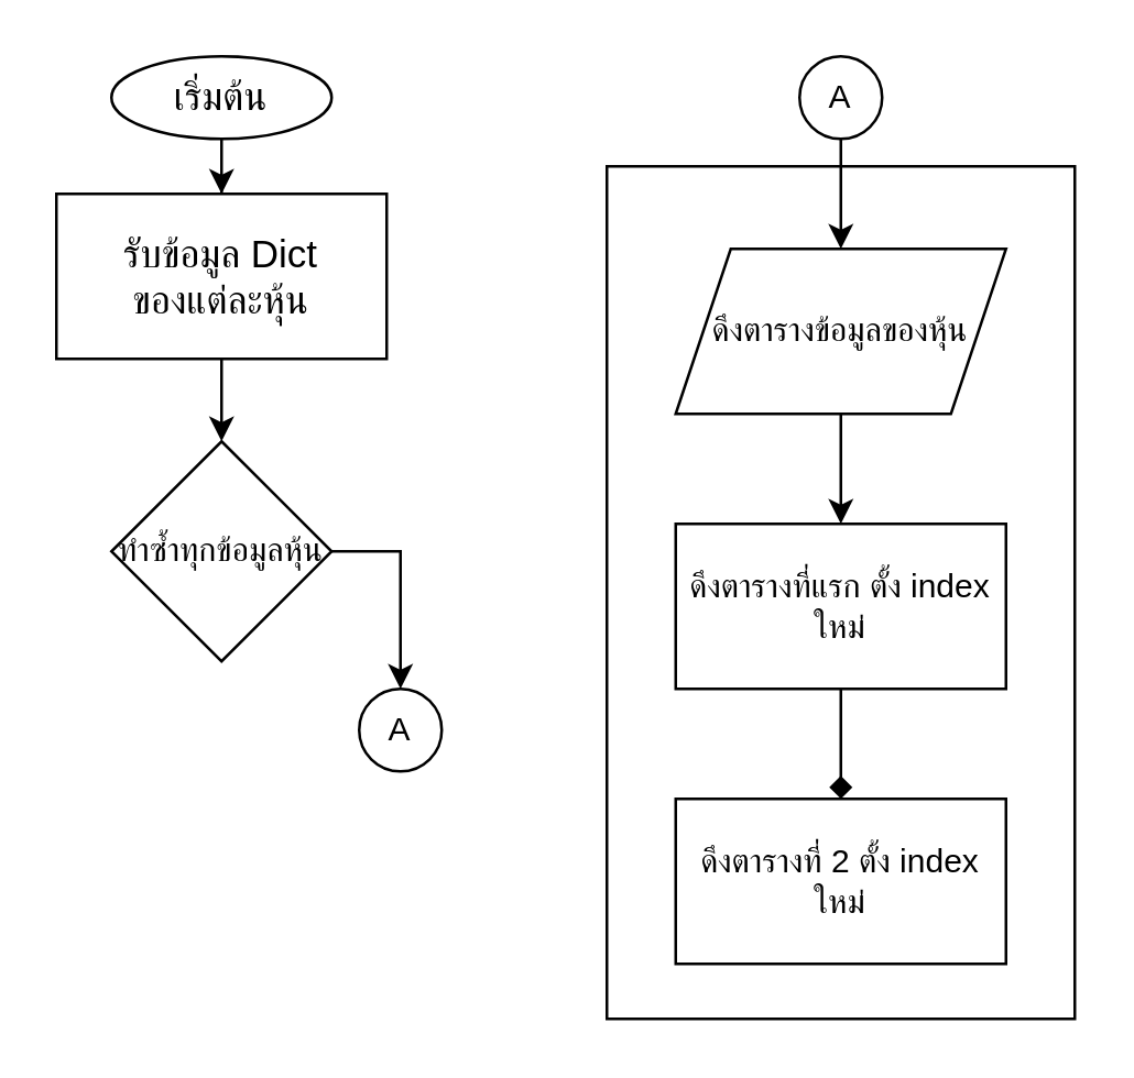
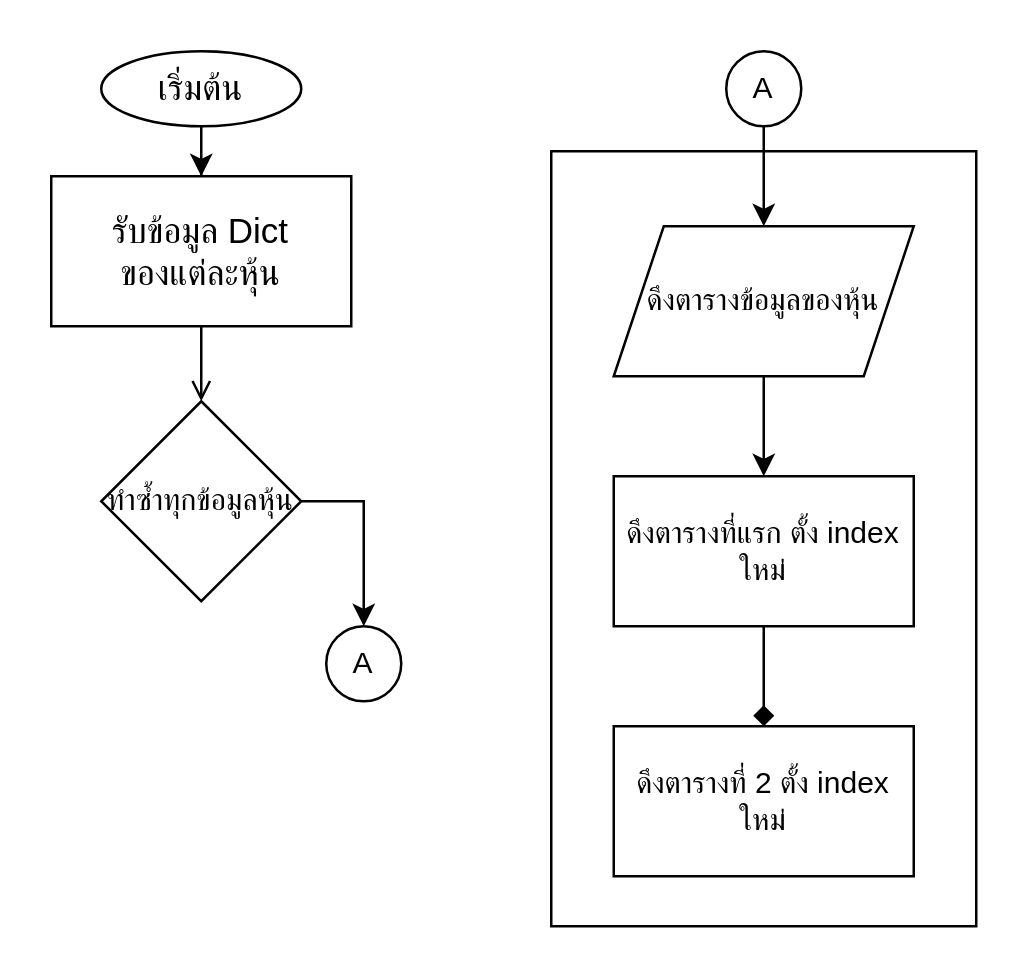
  <mxCell id="0" />
  <mxCell id="1" parent="0" />
  <mxCell id="2" value="" style="rounded=0;whiteSpace=wrap;html=1;" vertex="1" parent="1"><mxGeometry x="220" y="60" width="170" height="310" as="geometry" /></mxCell>
  <mxCell id="3" value="" style="edgeStyle=orthogonalEdgeStyle;rounded=0;orthogonalLoop=1;jettySize=auto;html=1;" parent="1" source="4" target="6" edge="1"><mxGeometry relative="1" as="geometry" /></mxCell>
  <mxCell id="4" value="&lt;font style=&quot;font-size: 14px;&quot;&gt;เริ่มต้น&lt;/font&gt;" style="ellipse;whiteSpace=wrap;html=1;" parent="1" vertex="1"><mxGeometry x="40" y="20" width="80" height="30" as="geometry" /></mxCell>
- <mxCell id="5" value="" style="edgeStyle=orthogonalEdgeStyle;rounded=0;orthogonalLoop=1;jettySize=auto;html=1;" edge="1" parent="1" source="6" target="8"><mxGeometry relative="1" as="geometry" /></mxCell>
+ <mxCell id="5" value="" style="edgeStyle=orthogonalEdgeStyle;rounded=0;orthogonalLoop=1;jettySize=auto;html=1;endArrow=open;" edge="1" parent="1" source="6" target="8"><mxGeometry relative="1" as="geometry" /></mxCell>
  <mxCell id="6" value="&lt;font style=&quot;font-size: 14px;&quot;&gt;รับข้อมูล Dict &lt;br&gt;ของแต่ละหุ้น&lt;/font&gt;" style="whiteSpace=wrap;html=1;" parent="1" vertex="1"><mxGeometry x="20" y="70" width="120" height="60" as="geometry" /></mxCell>
  <mxCell id="7" value="" style="edgeStyle=orthogonalEdgeStyle;rounded=0;orthogonalLoop=1;jettySize=auto;html=1;" edge="1" parent="1" source="8" target="9"><mxGeometry relative="1" as="geometry" /></mxCell>
  <mxCell id="8" value="ทำซ้ำทุกข้อมูลหุ้น" style="rhombus;whiteSpace=wrap;html=1;" vertex="1" parent="1"><mxGeometry x="40" y="160" width="80" height="80" as="geometry" /></mxCell>
  <mxCell id="9" value="A" style="ellipse;whiteSpace=wrap;html=1;" vertex="1" parent="1"><mxGeometry x="130" y="250" width="30" height="30" as="geometry" /></mxCell>
  <mxCell id="10" value="" style="edgeStyle=orthogonalEdgeStyle;rounded=0;orthogonalLoop=1;jettySize=auto;html=1;" edge="1" parent="1" source="11" target="13"><mxGeometry relative="1" as="geometry" /></mxCell>
  <mxCell id="11" value="A" style="ellipse;whiteSpace=wrap;html=1;" vertex="1" parent="1"><mxGeometry x="290" y="20" width="30" height="30" as="geometry" /></mxCell>
  <mxCell id="12" value="" style="edgeStyle=orthogonalEdgeStyle;rounded=0;orthogonalLoop=1;jettySize=auto;html=1;" edge="1" parent="1" source="13" target="15"><mxGeometry relative="1" as="geometry" /></mxCell>
  <mxCell id="13" value="ดึงตารางข้อมูลของหุ้น" style="shape=parallelogram;perimeter=parallelogramPerimeter;whiteSpace=wrap;html=1;fixedSize=1;" vertex="1" parent="1"><mxGeometry x="245" y="90" width="120" height="60" as="geometry" /></mxCell>
  <mxCell id="14" value="" style="edgeStyle=orthogonalEdgeStyle;rounded=0;orthogonalLoop=1;jettySize=auto;html=1;endArrow=diamond;" edge="1" parent="1" source="15" target="16"><mxGeometry relative="1" as="geometry" /></mxCell>
  <mxCell id="15" value="ดึงตารางที่แรก ตั้ง index ใหม่" style="whiteSpace=wrap;html=1;" vertex="1" parent="1"><mxGeometry x="245" y="190" width="120" height="60" as="geometry" /></mxCell>
  <mxCell id="16" value="ดึงตารางที่ 2 ตั้ง index ใหม่" style="whiteSpace=wrap;html=1;" vertex="1" parent="1"><mxGeometry x="245" y="290" width="120" height="60" as="geometry" /></mxCell>
